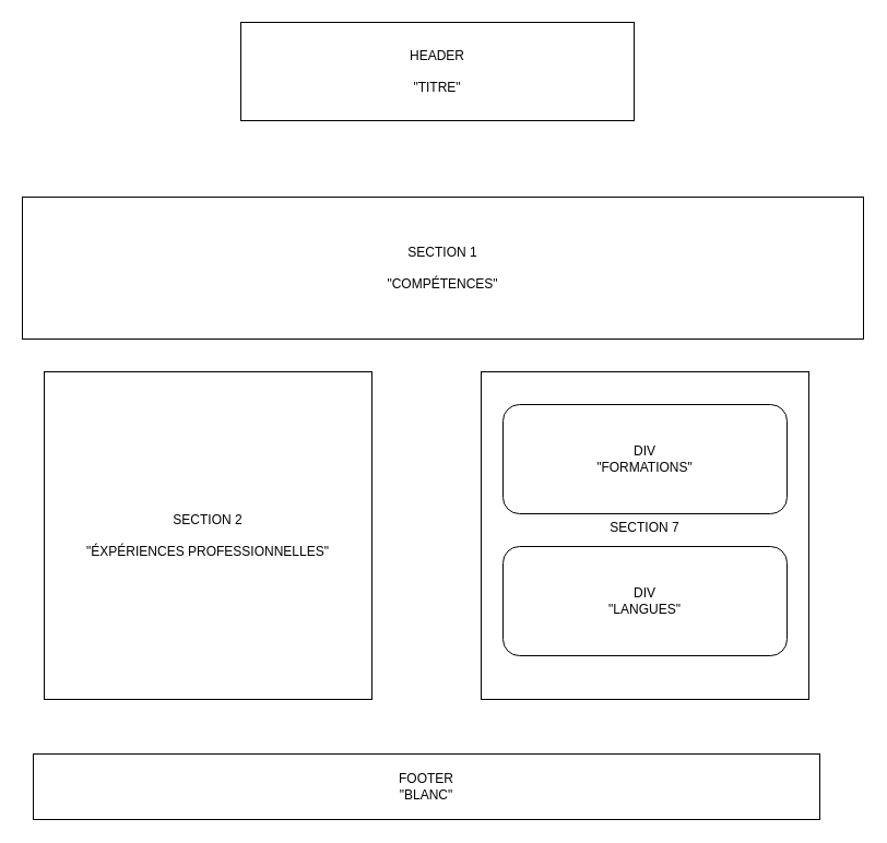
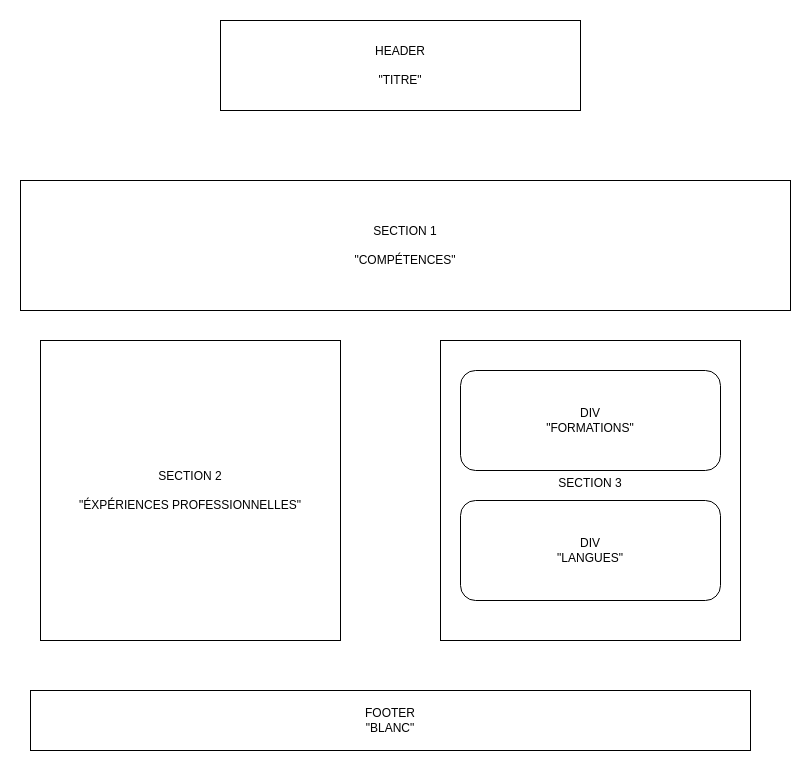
  <mxCell id="0" />
  <mxCell id="1" parent="0" />
  <mxCell id="2" value="HEADER&lt;br&gt;&lt;br&gt;&quot;TITRE&quot;" style="rounded=0;whiteSpace=wrap;html=1;" parent="1" vertex="1"><mxGeometry x="220" y="20" width="360" height="90" as="geometry" /></mxCell>
  <mxCell id="3" value="SECTION 1&lt;br&gt;&lt;br&gt;&quot;COMPÉTENCES&quot;" style="rounded=0;whiteSpace=wrap;html=1;" parent="1" vertex="1"><mxGeometry x="20" y="180" width="770" height="130" as="geometry" /></mxCell>
  <mxCell id="4" value="SECTION 2&lt;br&gt;&lt;br&gt;&quot;ÉXPÉRIENCES PROFESSIONNELLES&quot;" style="whiteSpace=wrap;html=1;aspect=fixed;" parent="1" vertex="1"><mxGeometry x="40" y="340" width="300" height="300" as="geometry" /></mxCell>
- <mxCell id="5" value="SECTION 7&lt;br&gt;&lt;br&gt;" style="whiteSpace=wrap;html=1;aspect=fixed;" parent="1" vertex="1"><mxGeometry x="440" y="340" width="300" height="300" as="geometry" /></mxCell>
+ <mxCell id="5" value="SECTION 3&lt;br&gt;&lt;br&gt;" style="whiteSpace=wrap;html=1;aspect=fixed;" parent="1" vertex="1"><mxGeometry x="440" y="340" width="300" height="300" as="geometry" /></mxCell>
  <mxCell id="6" value="DIV&lt;br&gt;&quot;FORMATIONS&quot;" style="rounded=1;whiteSpace=wrap;html=1;" parent="1" vertex="1"><mxGeometry x="460" y="370" width="260" height="100" as="geometry" /></mxCell>
  <mxCell id="7" value="DIV&lt;br&gt;&quot;LANGUES&quot;" style="rounded=1;whiteSpace=wrap;html=1;" parent="1" vertex="1"><mxGeometry x="460" y="500" width="260" height="100" as="geometry" /></mxCell>
  <mxCell id="8" value="FOOTER&lt;br&gt;&quot;BLANC&quot;" style="rounded=0;whiteSpace=wrap;html=1;" parent="1" vertex="1"><mxGeometry x="30" y="690" width="720" height="60" as="geometry" /></mxCell>
